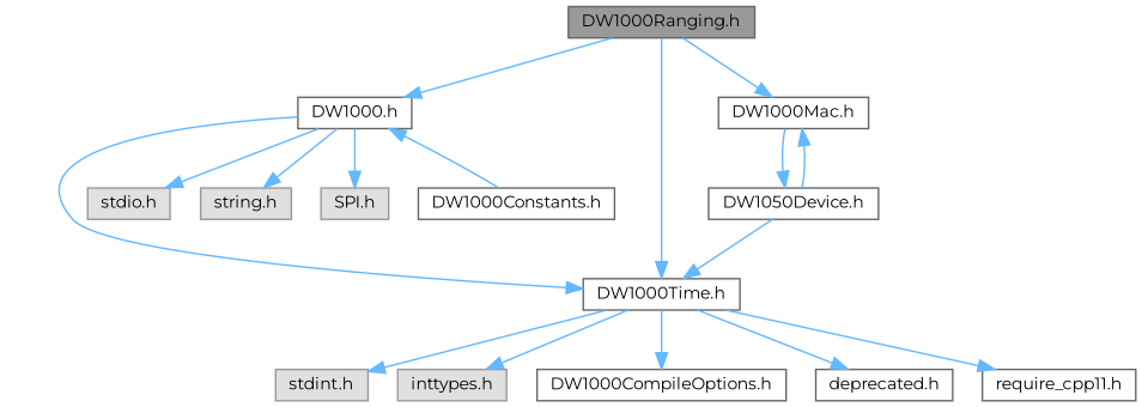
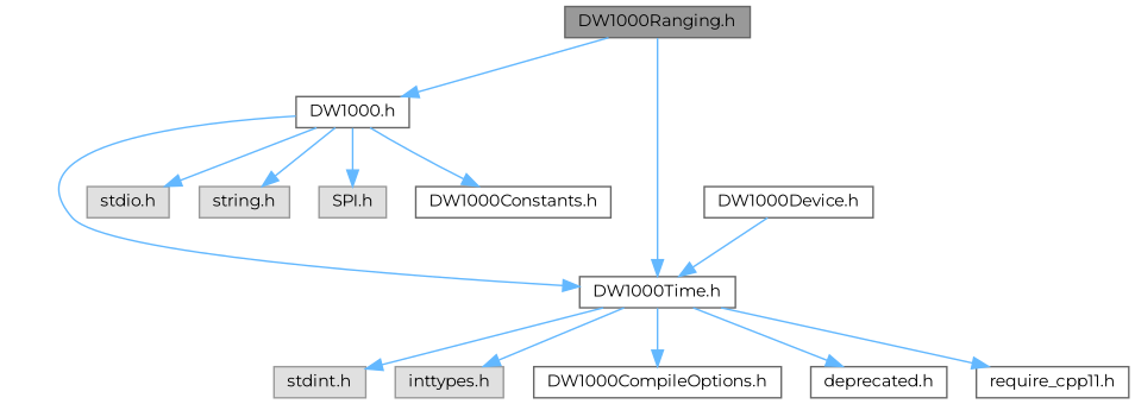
  digraph {
    fontname=Montserrat
    node [color=grey40 fillcolor=white fontname=Montserrat fontsize=10 shape=box style=filled]
    edge [color=steelblue1 fontname=Montserrat fontsize=10 labelfontname=Helvetica labelfontsize=10 style=solid]
    n1 [color=gray40 fillcolor=grey60 fontcolor=black height=0.2 label="DW1000Ranging.h" width=0.4]
    n2 [height=0.2 label="DW1000.h" width=0.4]
    n3 [height=0.2 label="DW1000Time.h" width=0.4]
-   n4 [height=0.2 label="DW1000Mac.h" width=0.4]
    n5 [color=grey60 fillcolor="#E0E0E0" height=0.2 label="stdio.h" width=0.4]
    n6 [color=grey60 fillcolor="#E0E0E0" height=0.2 label="string.h" width=0.4]
    n7 [color=grey60 fillcolor="#E0E0E0" height=0.2 label="SPI.h" width=0.4]
    n8 [height=0.2 label="DW1000Constants.h" width=0.4]
    n9 [color=grey60 fillcolor="#E0E0E0" height=0.2 label="stdint.h" width=0.4]
    n10 [color=grey60 fillcolor="#E0E0E0" height=0.2 label="inttypes.h" width=0.4]
    n11 [height=0.2 label="DW1000CompileOptions.h" width=0.4]
    n12 [height=0.2 label="deprecated.h" width=0.4]
    n13 [height=0.2 label="require_cpp11.h" width=0.4]
-   n14 [height=0.2 label="DW1050Device.h" width=0.4]
+   n14 [height=0.2 label="DW1000Device.h" width=0.4]
    n1 -> n2
    n1 -> n3
-   n1 -> n4
    n2 -> n3
    n2 -> n5
    n2 -> n6
    n2 -> n7
-   n8 -> n2
+   n2 -> n8
    n3 -> n9
    n3 -> n10
    n3 -> n11
    n3 -> n12
    n3 -> n13
-   n4 -> n14
    n14 -> n3
-   n14 -> n4
  }
